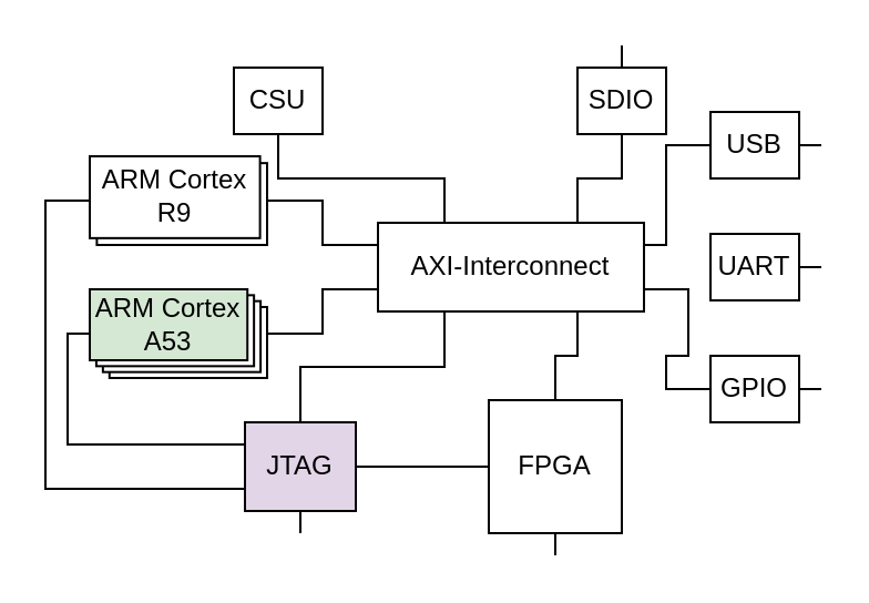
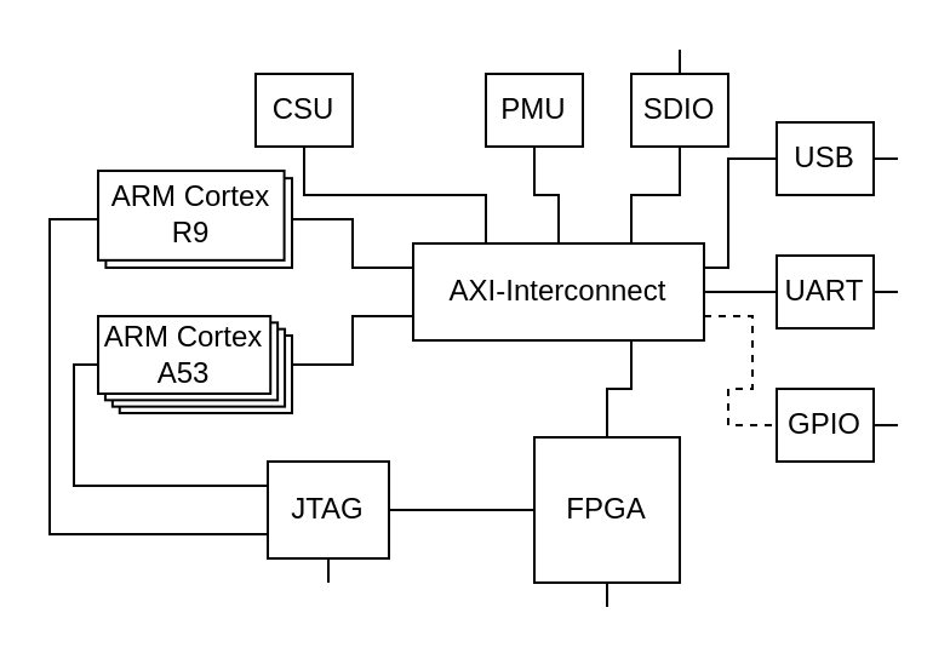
  <mxCell id="0" />
  <mxCell id="1" parent="0" />
  <mxCell id="2" value="" style="group" vertex="1" connectable="0" parent="1"><mxGeometry x="40" y="130" width="120" height="60" as="geometry" /></mxCell>
  <mxCell id="3" value="" style="rounded=0;whiteSpace=wrap;html=1;" vertex="1" parent="2"><mxGeometry x="8.889" y="8" width="71.111" height="32" as="geometry" /></mxCell>
  <mxCell id="4" value="" style="rounded=0;whiteSpace=wrap;html=1;" vertex="1" parent="2"><mxGeometry x="5.926" y="5.333" width="71.111" height="32" as="geometry" /></mxCell>
  <mxCell id="5" value="" style="rounded=0;whiteSpace=wrap;html=1;" vertex="1" parent="2"><mxGeometry x="2.963" y="2.667" width="71.111" height="32" as="geometry" /></mxCell>
- <mxCell id="6" value="ARM Cortex A53" style="rounded=0;whiteSpace=wrap;html=1;fillColor=#d5e8d4;" vertex="1" parent="2"><mxGeometry width="71.111" height="32" as="geometry" /></mxCell>
+ <mxCell id="6" value="ARM Cortex A53" style="rounded=0;whiteSpace=wrap;html=1;" vertex="1" parent="2"><mxGeometry width="71.111" height="32" as="geometry" /></mxCell>
  <mxCell id="7" value="" style="rounded=0;whiteSpace=wrap;html=1;fillColor=none;strokeColor=none;" vertex="1" parent="2"><mxGeometry width="80" height="40" as="geometry" /></mxCell>
  <mxCell id="8" value="" style="group" vertex="1" connectable="0" parent="1"><mxGeometry x="40" y="70" width="80.0" height="40" as="geometry" /></mxCell>
  <mxCell id="9" value="" style="rounded=0;whiteSpace=wrap;html=1;" vertex="1" parent="8"><mxGeometry x="3.2" y="3.077" width="76.8" height="36.923" as="geometry" /></mxCell>
  <mxCell id="10" value="ARM Cortex R9" style="rounded=0;whiteSpace=wrap;html=1;" vertex="1" parent="8"><mxGeometry width="76.8" height="36.923" as="geometry" /></mxCell>
  <mxCell id="11" style="edgeStyle=orthogonalEdgeStyle;rounded=0;orthogonalLoop=1;jettySize=auto;html=1;exitX=0;exitY=0.25;exitDx=0;exitDy=0;entryX=1;entryY=0.5;entryDx=0;entryDy=0;endArrow=none;endFill=0;" edge="1" parent="1" source="19" target="26"><mxGeometry relative="1" as="geometry" /></mxCell>
  <mxCell id="12" style="edgeStyle=orthogonalEdgeStyle;rounded=0;orthogonalLoop=1;jettySize=auto;html=1;exitX=0.25;exitY=0;exitDx=0;exitDy=0;entryX=0.5;entryY=1;entryDx=0;entryDy=0;endArrow=none;endFill=0;" edge="1" parent="1" source="19" target="27"><mxGeometry relative="1" as="geometry" /></mxCell>
+ <mxCell id="13" style="edgeStyle=orthogonalEdgeStyle;rounded=0;orthogonalLoop=1;jettySize=auto;html=1;exitX=0.5;exitY=0;exitDx=0;exitDy=0;entryX=0.5;entryY=1;entryDx=0;entryDy=0;endArrow=none;endFill=0;" edge="1" parent="1" source="19" target="28"><mxGeometry relative="1" as="geometry" /></mxCell>
  <mxCell id="14" style="edgeStyle=orthogonalEdgeStyle;rounded=0;orthogonalLoop=1;jettySize=auto;html=1;exitX=0.75;exitY=1;exitDx=0;exitDy=0;entryX=0.5;entryY=0;entryDx=0;entryDy=0;endArrow=none;endFill=0;" edge="1" parent="1" source="19" target="36"><mxGeometry relative="1" as="geometry" /></mxCell>
+ <mxCell id="15" style="edgeStyle=orthogonalEdgeStyle;rounded=0;orthogonalLoop=1;jettySize=auto;html=1;exitX=1;exitY=0.5;exitDx=0;exitDy=0;entryX=0;entryY=0.5;entryDx=0;entryDy=0;endArrow=none;endFill=0;" edge="1" parent="1" source="19" target="32"><mxGeometry relative="1" as="geometry" /></mxCell>
  <mxCell id="16" style="edgeStyle=orthogonalEdgeStyle;rounded=0;orthogonalLoop=1;jettySize=auto;html=1;exitX=1;exitY=0.25;exitDx=0;exitDy=0;entryX=0;entryY=0.5;entryDx=0;entryDy=0;endArrow=none;endFill=0;" edge="1" parent="1" source="19" target="30"><mxGeometry relative="1" as="geometry"><Array as="points"><mxPoint x="300" y="110" /><mxPoint x="300" y="65" /></Array></mxGeometry></mxCell>
- <mxCell id="17" style="edgeStyle=orthogonalEdgeStyle;rounded=0;orthogonalLoop=1;jettySize=auto;html=1;exitX=1;exitY=0.75;exitDx=0;exitDy=0;entryX=0;entryY=0.5;entryDx=0;entryDy=0;endArrow=none;endFill=0;" edge="1" parent="1" source="19" target="34"><mxGeometry relative="1" as="geometry" /></mxCell>
+ <mxCell id="17" style="edgeStyle=orthogonalEdgeStyle;rounded=0;orthogonalLoop=1;jettySize=auto;html=1;exitX=1;exitY=0.75;exitDx=0;exitDy=0;entryX=0;entryY=0.5;entryDx=0;entryDy=0;endArrow=none;endFill=0;dashed=1;" edge="1" parent="1" source="19" target="34"><mxGeometry relative="1" as="geometry" /></mxCell>
  <mxCell id="18" style="edgeStyle=orthogonalEdgeStyle;rounded=0;orthogonalLoop=1;jettySize=auto;html=1;exitX=0.75;exitY=0;exitDx=0;exitDy=0;entryX=0.5;entryY=1;entryDx=0;entryDy=0;endArrow=none;endFill=0;" edge="1" parent="1" source="19" target="39"><mxGeometry relative="1" as="geometry" /></mxCell>
  <mxCell id="19" value="AXI-Interconnect" style="rounded=0;whiteSpace=wrap;html=1;" vertex="1" parent="1"><mxGeometry x="170" y="100" width="120" height="40" as="geometry" /></mxCell>
- <mxCell id="20" style="edgeStyle=orthogonalEdgeStyle;rounded=0;orthogonalLoop=1;jettySize=auto;html=1;exitX=0.5;exitY=0;exitDx=0;exitDy=0;entryX=0.25;entryY=1;entryDx=0;entryDy=0;endArrow=none;endFill=0;" edge="1" parent="1" source="24" target="19"><mxGeometry relative="1" as="geometry" /></mxCell>
  <mxCell id="21" style="edgeStyle=orthogonalEdgeStyle;rounded=0;orthogonalLoop=1;jettySize=auto;html=1;exitX=1;exitY=0.5;exitDx=0;exitDy=0;entryX=0;entryY=0.5;entryDx=0;entryDy=0;endArrow=none;endFill=0;" edge="1" parent="1" source="24" target="36"><mxGeometry relative="1" as="geometry" /></mxCell>
  <mxCell id="22" style="edgeStyle=orthogonalEdgeStyle;rounded=0;orthogonalLoop=1;jettySize=auto;html=1;exitX=0;exitY=0.75;exitDx=0;exitDy=0;entryX=0;entryY=0.5;entryDx=0;entryDy=0;endArrow=none;endFill=0;" edge="1" parent="1" source="24" target="26"><mxGeometry relative="1" as="geometry"><Array as="points"><mxPoint x="20" y="220" /><mxPoint x="20" y="90" /></Array></mxGeometry></mxCell>
  <mxCell id="23" style="edgeStyle=orthogonalEdgeStyle;rounded=0;orthogonalLoop=1;jettySize=auto;html=1;exitX=0.5;exitY=1;exitDx=0;exitDy=0;endArrow=none;endFill=0;" edge="1" parent="1" source="24"><mxGeometry relative="1" as="geometry"><mxPoint x="135" y="240" as="targetPoint" /></mxGeometry></mxCell>
- <mxCell id="24" value="JTAG" style="rounded=0;whiteSpace=wrap;html=1;fillColor=#e1d5e7;" vertex="1" parent="1"><mxGeometry x="110" y="190" width="50" height="40" as="geometry" /></mxCell>
+ <mxCell id="24" value="JTAG" style="rounded=0;whiteSpace=wrap;html=1;" vertex="1" parent="1"><mxGeometry x="110" y="190" width="50" height="40" as="geometry" /></mxCell>
  <mxCell id="25" style="edgeStyle=orthogonalEdgeStyle;rounded=0;orthogonalLoop=1;jettySize=auto;html=1;exitX=1;exitY=0.5;exitDx=0;exitDy=0;entryX=0;entryY=0.75;entryDx=0;entryDy=0;endArrow=none;endFill=0;" edge="1" parent="1" source="7" target="19"><mxGeometry relative="1" as="geometry" /></mxCell>
  <mxCell id="26" value="" style="rounded=0;whiteSpace=wrap;html=1;fillColor=none;strokeColor=none;" vertex="1" parent="1"><mxGeometry x="40" y="70" width="80" height="40" as="geometry" /></mxCell>
  <mxCell id="27" value="CSU" style="rounded=0;whiteSpace=wrap;html=1;fillColor=none;" vertex="1" parent="1"><mxGeometry x="105" y="30" width="40" height="30" as="geometry" /></mxCell>
+ <mxCell id="28" value="PMU" style="rounded=0;whiteSpace=wrap;html=1;fillColor=none;" vertex="1" parent="1"><mxGeometry x="200" y="30" width="40" height="30" as="geometry" /></mxCell>
  <mxCell id="29" style="edgeStyle=orthogonalEdgeStyle;rounded=0;orthogonalLoop=1;jettySize=auto;html=1;exitX=1;exitY=0.5;exitDx=0;exitDy=0;endArrow=none;endFill=0;" edge="1" parent="1" source="30"><mxGeometry relative="1" as="geometry"><mxPoint x="370" y="65" as="targetPoint" /></mxGeometry></mxCell>
  <mxCell id="30" value="USB" style="rounded=0;whiteSpace=wrap;html=1;fillColor=none;" vertex="1" parent="1"><mxGeometry x="320" y="50" width="40" height="30" as="geometry" /></mxCell>
  <mxCell id="31" style="edgeStyle=orthogonalEdgeStyle;rounded=0;orthogonalLoop=1;jettySize=auto;html=1;exitX=1;exitY=0.5;exitDx=0;exitDy=0;endArrow=none;endFill=0;" edge="1" parent="1" source="32"><mxGeometry relative="1" as="geometry"><mxPoint x="370" y="120" as="targetPoint" /></mxGeometry></mxCell>
  <mxCell id="32" value="UART" style="rounded=0;whiteSpace=wrap;html=1;fillColor=none;" vertex="1" parent="1"><mxGeometry x="320" y="105" width="40" height="30" as="geometry" /></mxCell>
  <mxCell id="33" style="edgeStyle=orthogonalEdgeStyle;rounded=0;orthogonalLoop=1;jettySize=auto;html=1;exitX=1;exitY=0.5;exitDx=0;exitDy=0;endArrow=none;endFill=0;" edge="1" parent="1" source="34"><mxGeometry relative="1" as="geometry"><mxPoint x="370" y="175" as="targetPoint" /></mxGeometry></mxCell>
  <mxCell id="34" value="GPIO" style="rounded=0;whiteSpace=wrap;html=1;fillColor=none;" vertex="1" parent="1"><mxGeometry x="320" y="160" width="40" height="30" as="geometry" /></mxCell>
  <mxCell id="35" style="edgeStyle=orthogonalEdgeStyle;rounded=0;orthogonalLoop=1;jettySize=auto;html=1;exitX=0.5;exitY=1;exitDx=0;exitDy=0;endArrow=none;endFill=0;" edge="1" parent="1" source="36"><mxGeometry relative="1" as="geometry"><mxPoint x="250" y="250" as="targetPoint" /></mxGeometry></mxCell>
  <mxCell id="36" value="FPGA" style="rounded=0;whiteSpace=wrap;html=1;fillColor=none;" vertex="1" parent="1"><mxGeometry x="220" y="180" width="60" height="60" as="geometry" /></mxCell>
  <mxCell id="37" style="edgeStyle=orthogonalEdgeStyle;rounded=0;orthogonalLoop=1;jettySize=auto;html=1;exitX=0;exitY=0.5;exitDx=0;exitDy=0;entryX=0;entryY=0.25;entryDx=0;entryDy=0;endArrow=none;endFill=0;" edge="1" parent="1" source="7" target="24"><mxGeometry relative="1" as="geometry"><Array as="points"><mxPoint x="30" y="150" /><mxPoint x="30" y="200" /></Array></mxGeometry></mxCell>
  <mxCell id="38" style="edgeStyle=orthogonalEdgeStyle;rounded=0;orthogonalLoop=1;jettySize=auto;html=1;exitX=0.5;exitY=0;exitDx=0;exitDy=0;endArrow=none;endFill=0;" edge="1" parent="1" source="39"><mxGeometry relative="1" as="geometry"><mxPoint x="280" y="20" as="targetPoint" /></mxGeometry></mxCell>
  <mxCell id="39" value="SDIO" style="rounded=0;whiteSpace=wrap;html=1;fillColor=none;" vertex="1" parent="1"><mxGeometry x="260" y="30" width="40" height="30" as="geometry" /></mxCell>
